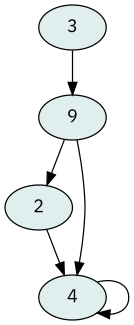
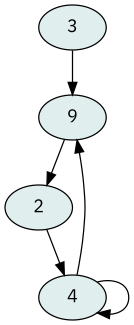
  digraph {
    fontname="IBM Plex Sans"
    node [fillcolor=azure2 fontname="IBM Plex Sans" style=filled]
    edge [fontname="IBM Plex Sans"]
    n1 [label=9]
    2
    4
    3
    n1 -> 2
    2 -> 4
-   n1 -> 4
+   4 -> n1
    4 -> 4
    3 -> n1
  }
